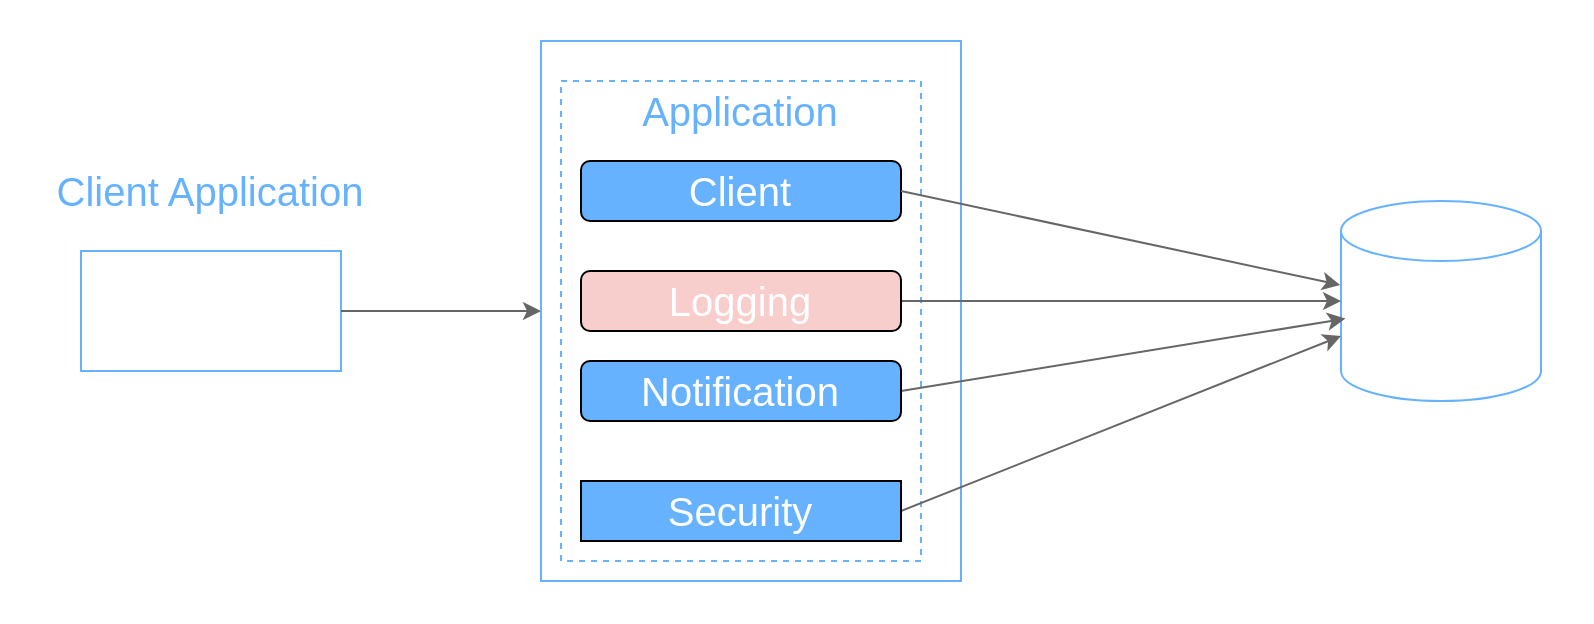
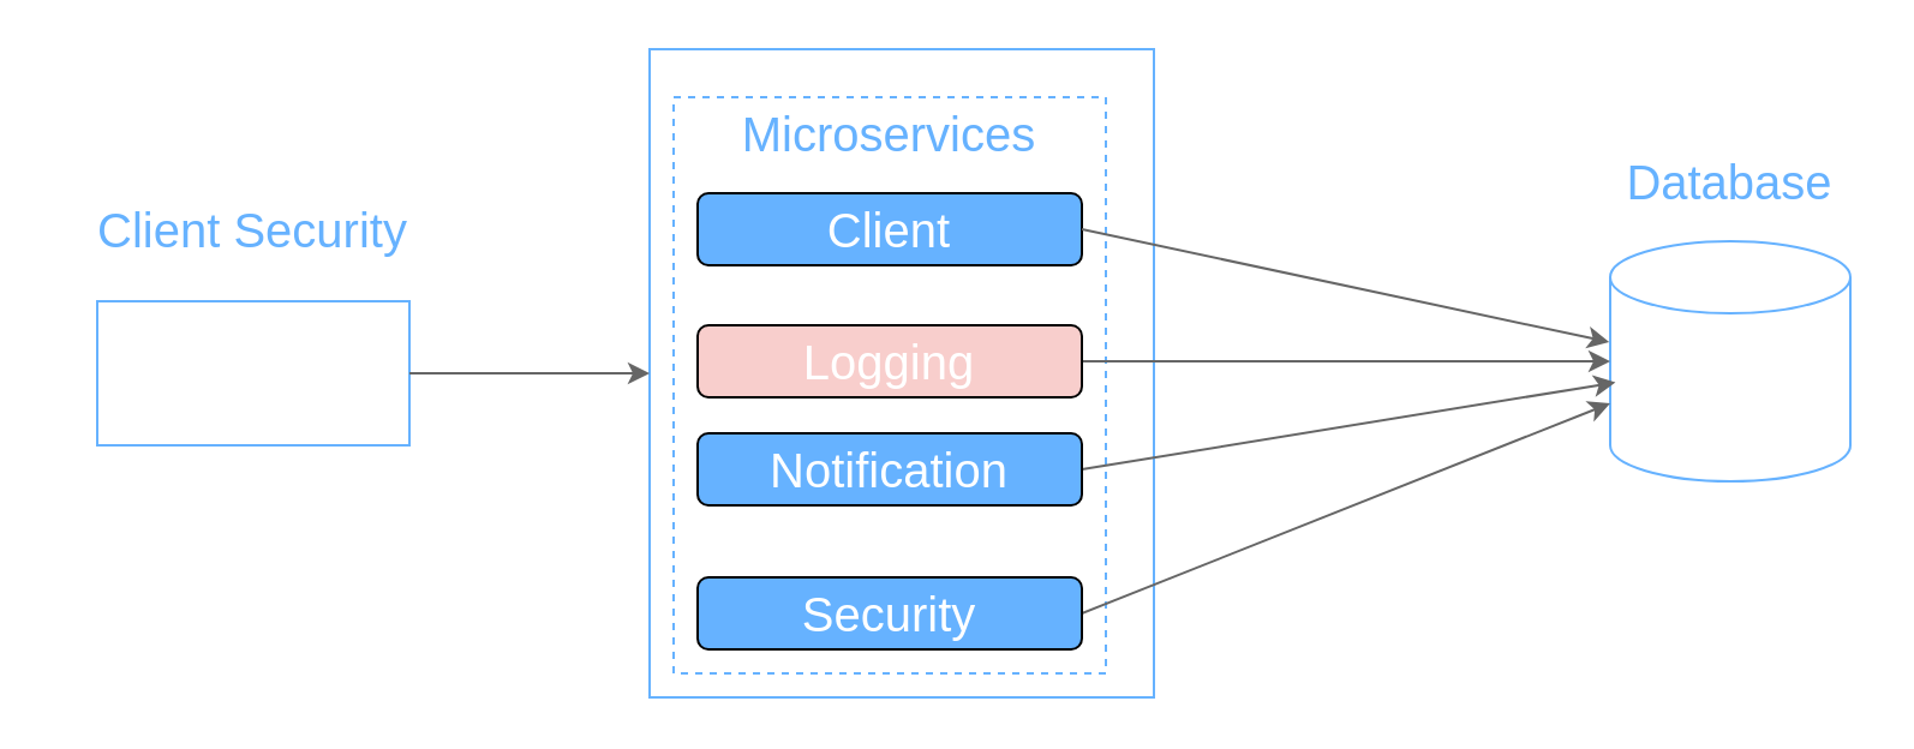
  <mxCell id="0" />
  <mxCell id="1" parent="0" />
  <mxCell id="2" value="" style="rounded=0;whiteSpace=wrap;html=1;fillColor=#FFFFFF;strokeColor=#66B2FF;" parent="1" vertex="1"><mxGeometry x="270" y="20" width="210" height="270" as="geometry" /></mxCell>
  <mxCell id="3" value="" style="rounded=0;whiteSpace=wrap;html=1;fillColor=#FFFFFF;dashed=1;strokeColor=#66B2FF;" parent="1" vertex="1"><mxGeometry x="280" y="40" width="180" height="240" as="geometry" /></mxCell>
  <mxCell id="4" value="" style="shape=cylinder3;whiteSpace=wrap;html=1;boundedLbl=1;backgroundOutline=1;size=15;fillColor=#FFFFFF;fontSize=20;strokeColor=#66B2FF;fontColor=#66B2FF;" parent="1" vertex="1"><mxGeometry x="670" y="100" width="100" height="100" as="geometry" /></mxCell>
  <mxCell id="5" value="&lt;font style=&quot;font-size: 20px;&quot;&gt;Client&lt;/font&gt;" style="rounded=1;whiteSpace=wrap;html=1;fillColor=#66B2FF;fontColor=#FFFFFF;" parent="1" vertex="1"><mxGeometry x="290" y="80" width="160" height="30" as="geometry" /></mxCell>
  <mxCell id="6" value="" style="endArrow=classic;html=1;rounded=0;exitX=1;exitY=0.5;exitDx=0;exitDy=0;entryX=0;entryY=0;entryDx=0;entryDy=67.5;entryPerimeter=0;strokeColor=#666666;" parent="1" source="13" target="4" edge="1"><mxGeometry width="50" height="50" relative="1" as="geometry"><mxPoint x="530" y="280" as="sourcePoint" /><mxPoint x="670" y="150" as="targetPoint" /></mxGeometry></mxCell>
  <mxCell id="7" value="" style="endArrow=classic;html=1;rounded=0;exitX=1;exitY=0.5;exitDx=0;exitDy=0;entryX=0.022;entryY=0.588;entryDx=0;entryDy=0;entryPerimeter=0;strokeColor=#666666;" parent="1" source="12" target="4" edge="1"><mxGeometry width="50" height="50" relative="1" as="geometry"><mxPoint x="530" y="210" as="sourcePoint" /><mxPoint x="670" y="140" as="targetPoint" /></mxGeometry></mxCell>
  <mxCell id="8" value="" style="endArrow=classic;html=1;rounded=0;exitX=1;exitY=0.5;exitDx=0;exitDy=0;entryX=-0.004;entryY=0.42;entryDx=0;entryDy=0;entryPerimeter=0;strokeColor=#666666;" parent="1" source="5" target="4" edge="1"><mxGeometry width="50" height="50" relative="1" as="geometry"><mxPoint x="590" y="50" as="sourcePoint" /><mxPoint x="670" y="120" as="targetPoint" /></mxGeometry></mxCell>
  <mxCell id="9" value="" style="endArrow=classic;html=1;rounded=0;exitX=1;exitY=0.5;exitDx=0;exitDy=0;strokeColor=#666666;" parent="1" source="11" target="4" edge="1"><mxGeometry width="50" height="50" relative="1" as="geometry"><mxPoint x="530" y="140" as="sourcePoint" /><mxPoint x="670" y="130" as="targetPoint" /></mxGeometry></mxCell>
- <mxCell id="10" value="Application" style="text;html=1;align=center;verticalAlign=middle;whiteSpace=wrap;rounded=0;fillColor=none;fontColor=#66B2FF;fontSize=20;" parent="1" vertex="1"><mxGeometry x="285" y="40" width="170" height="30" as="geometry" /></mxCell>
+ <mxCell id="10" value="Microservices" style="text;html=1;align=center;verticalAlign=middle;whiteSpace=wrap;rounded=0;fillColor=none;fontColor=#66B2FF;fontSize=20;" parent="1" vertex="1"><mxGeometry x="285" y="40" width="170" height="30" as="geometry" /></mxCell>
  <mxCell id="11" value="&lt;font style=&quot;font-size: 20px;&quot;&gt;Logging&lt;/font&gt;" style="rounded=1;whiteSpace=wrap;html=1;fillColor=#f8cecc;fontColor=#FFFFFF;" parent="1" vertex="1"><mxGeometry x="290" y="135" width="160" height="30" as="geometry" /></mxCell>
  <mxCell id="12" value="&lt;font style=&quot;font-size: 20px;&quot;&gt;Notification&lt;/font&gt;" style="rounded=1;whiteSpace=wrap;html=1;fillColor=#66B2FF;fontColor=#FFFFFF;" parent="1" vertex="1"><mxGeometry x="290" y="180" width="160" height="30" as="geometry" /></mxCell>
- <mxCell id="13" value="&lt;font style=&quot;font-size: 20px;&quot;&gt;Security&lt;/font&gt;" style="whiteSpace=wrap;html=1;fillColor=#66B2FF;fontColor=#FFFFFF;rounded=0;" parent="1" vertex="1"><mxGeometry x="290" y="240" width="160" height="30" as="geometry" /></mxCell>
+ <mxCell id="13" value="&lt;font style=&quot;font-size: 20px;&quot;&gt;Security&lt;/font&gt;" style="rounded=1;whiteSpace=wrap;html=1;fillColor=#66B2FF;fontColor=#FFFFFF;" parent="1" vertex="1"><mxGeometry x="290" y="240" width="160" height="30" as="geometry" /></mxCell>
  <mxCell id="14" value="" style="rounded=0;whiteSpace=wrap;html=1;fillColor=#FFFFFF;strokeColor=#66B2FF;" parent="1" vertex="1"><mxGeometry x="40" y="125" width="130" height="60" as="geometry" /></mxCell>
- <mxCell id="15" value="Client Application" style="text;html=1;align=center;verticalAlign=middle;whiteSpace=wrap;rounded=0;fillColor=none;fontColor=#66B2FF;fontSize=20;" parent="1" vertex="1"><mxGeometry x="20" y="80" width="170" height="30" as="geometry" /></mxCell>
+ <mxCell id="15" value="Client Security" style="text;html=1;align=center;verticalAlign=middle;whiteSpace=wrap;rounded=0;fillColor=none;fontColor=#66B2FF;fontSize=20;" parent="1" vertex="1"><mxGeometry x="20" y="80" width="170" height="30" as="geometry" /></mxCell>
  <mxCell id="16" value="" style="endArrow=classic;html=1;rounded=0;fontSize=20;fontColor=#66B2FF;exitX=1;exitY=0.5;exitDx=0;exitDy=0;entryX=0;entryY=0.5;entryDx=0;entryDy=0;strokeColor=#666666;" parent="1" source="14" target="2" edge="1"><mxGeometry width="50" height="50" relative="1" as="geometry"><mxPoint x="180" y="300" as="sourcePoint" /><mxPoint x="230" y="250" as="targetPoint" /></mxGeometry></mxCell>
+ <mxCell id="17" value="Database" style="text;html=1;align=center;verticalAlign=middle;whiteSpace=wrap;rounded=0;fillColor=none;fontColor=#66B2FF;fontSize=20;" parent="1" vertex="1"><mxGeometry x="665" y="60" width="110" height="30" as="geometry" /></mxCell>
